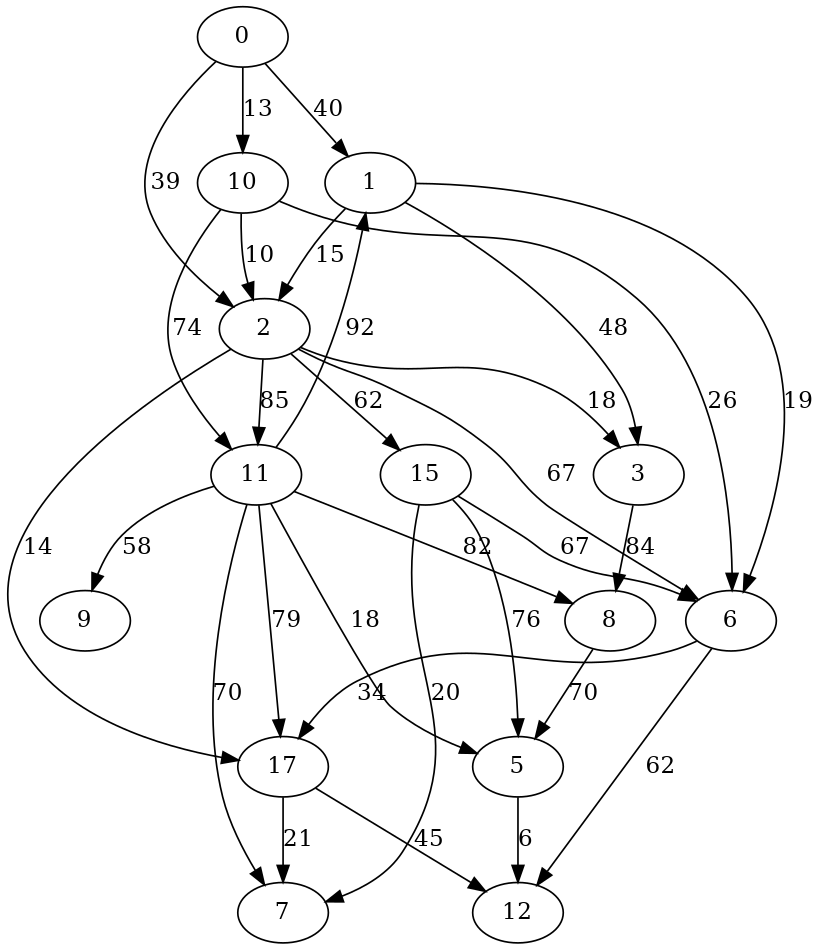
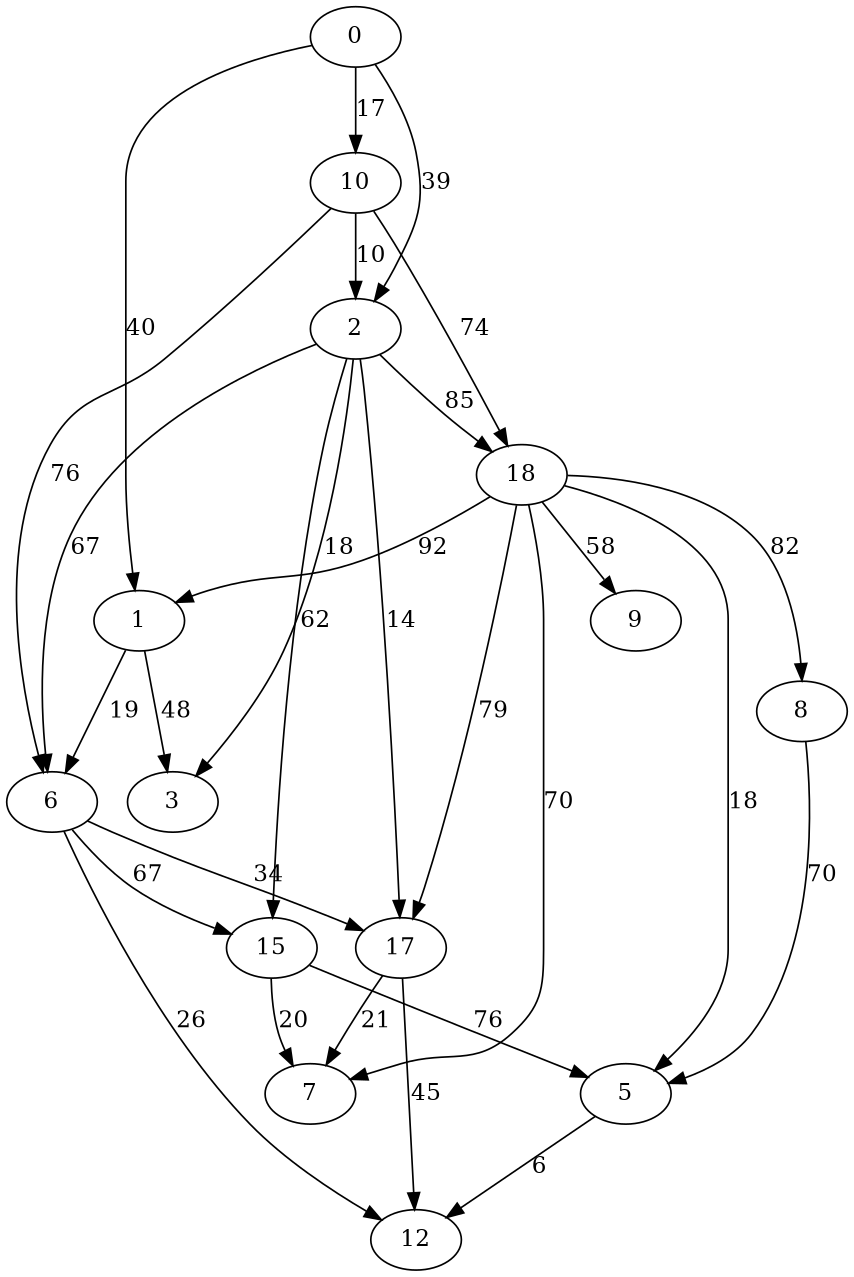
  digraph {
    0
    1
    10
    2
    3
    6
-   11
+   11 [label=18]
    n8 [label=17]
    n9 [label=15]
    8
    12
    7
    5
    9
    0 -> 1 [label=40]
-   0 -> 10 [label=13]
+   0 -> 10 [label=17]
    0 -> 2 [label=39]
-   1 -> 2 [label=15]
    1 -> 3 [label=48]
    1 -> 6 [label=19]
    10 -> 2 [label=10]
-   10 -> 6 [label=26]
+   10 -> 6 [label=76]
    10 -> 11 [label=74]
    2 -> 3 [label=18]
    2 -> 6 [label=67]
    2 -> 11 [label=85]
    2 -> n8 [label=14]
    2 -> n9 [label=62]
-   3 -> 8 [label=84]
    6 -> n8 [label=34]
-   n9 -> 6 [label=67]
-   6 -> 12 [label=62]
+   6 -> n9 [label=67]
+   6 -> 12 [label=26]
    11 -> 1 [label=92]
    11 -> n8 [label=79]
    11 -> 8 [label=82]
    11 -> 7 [label=70]
    11 -> 5 [label=18]
    11 -> 9 [label=58]
    n8 -> 12 [label=45]
    n8 -> 7 [label=21]
    n9 -> 7 [label=20]
    n9 -> 5 [label=76]
    8 -> 5 [label=70]
    5 -> 12 [label=6]
  }
